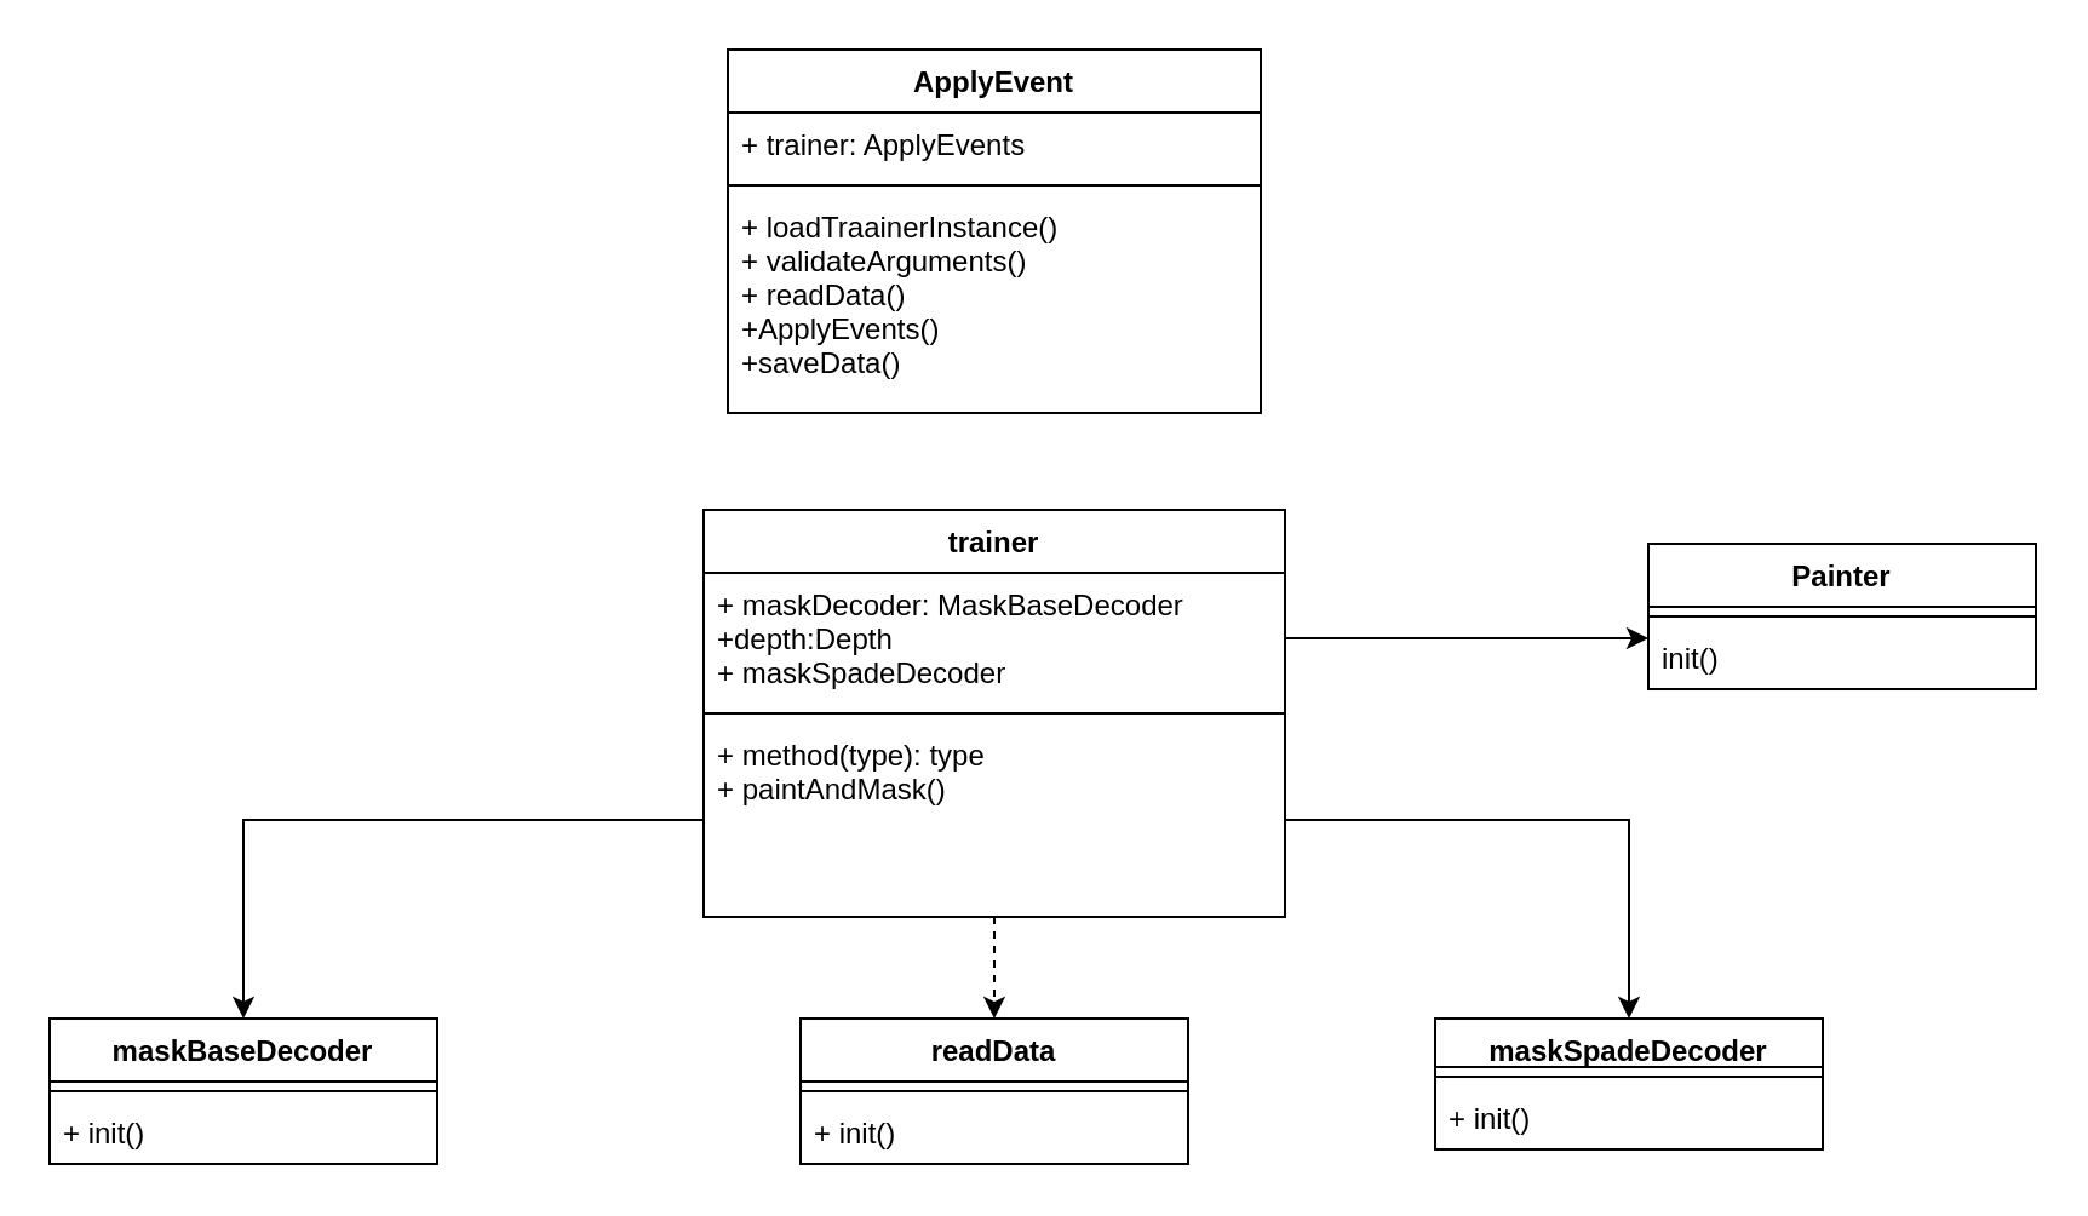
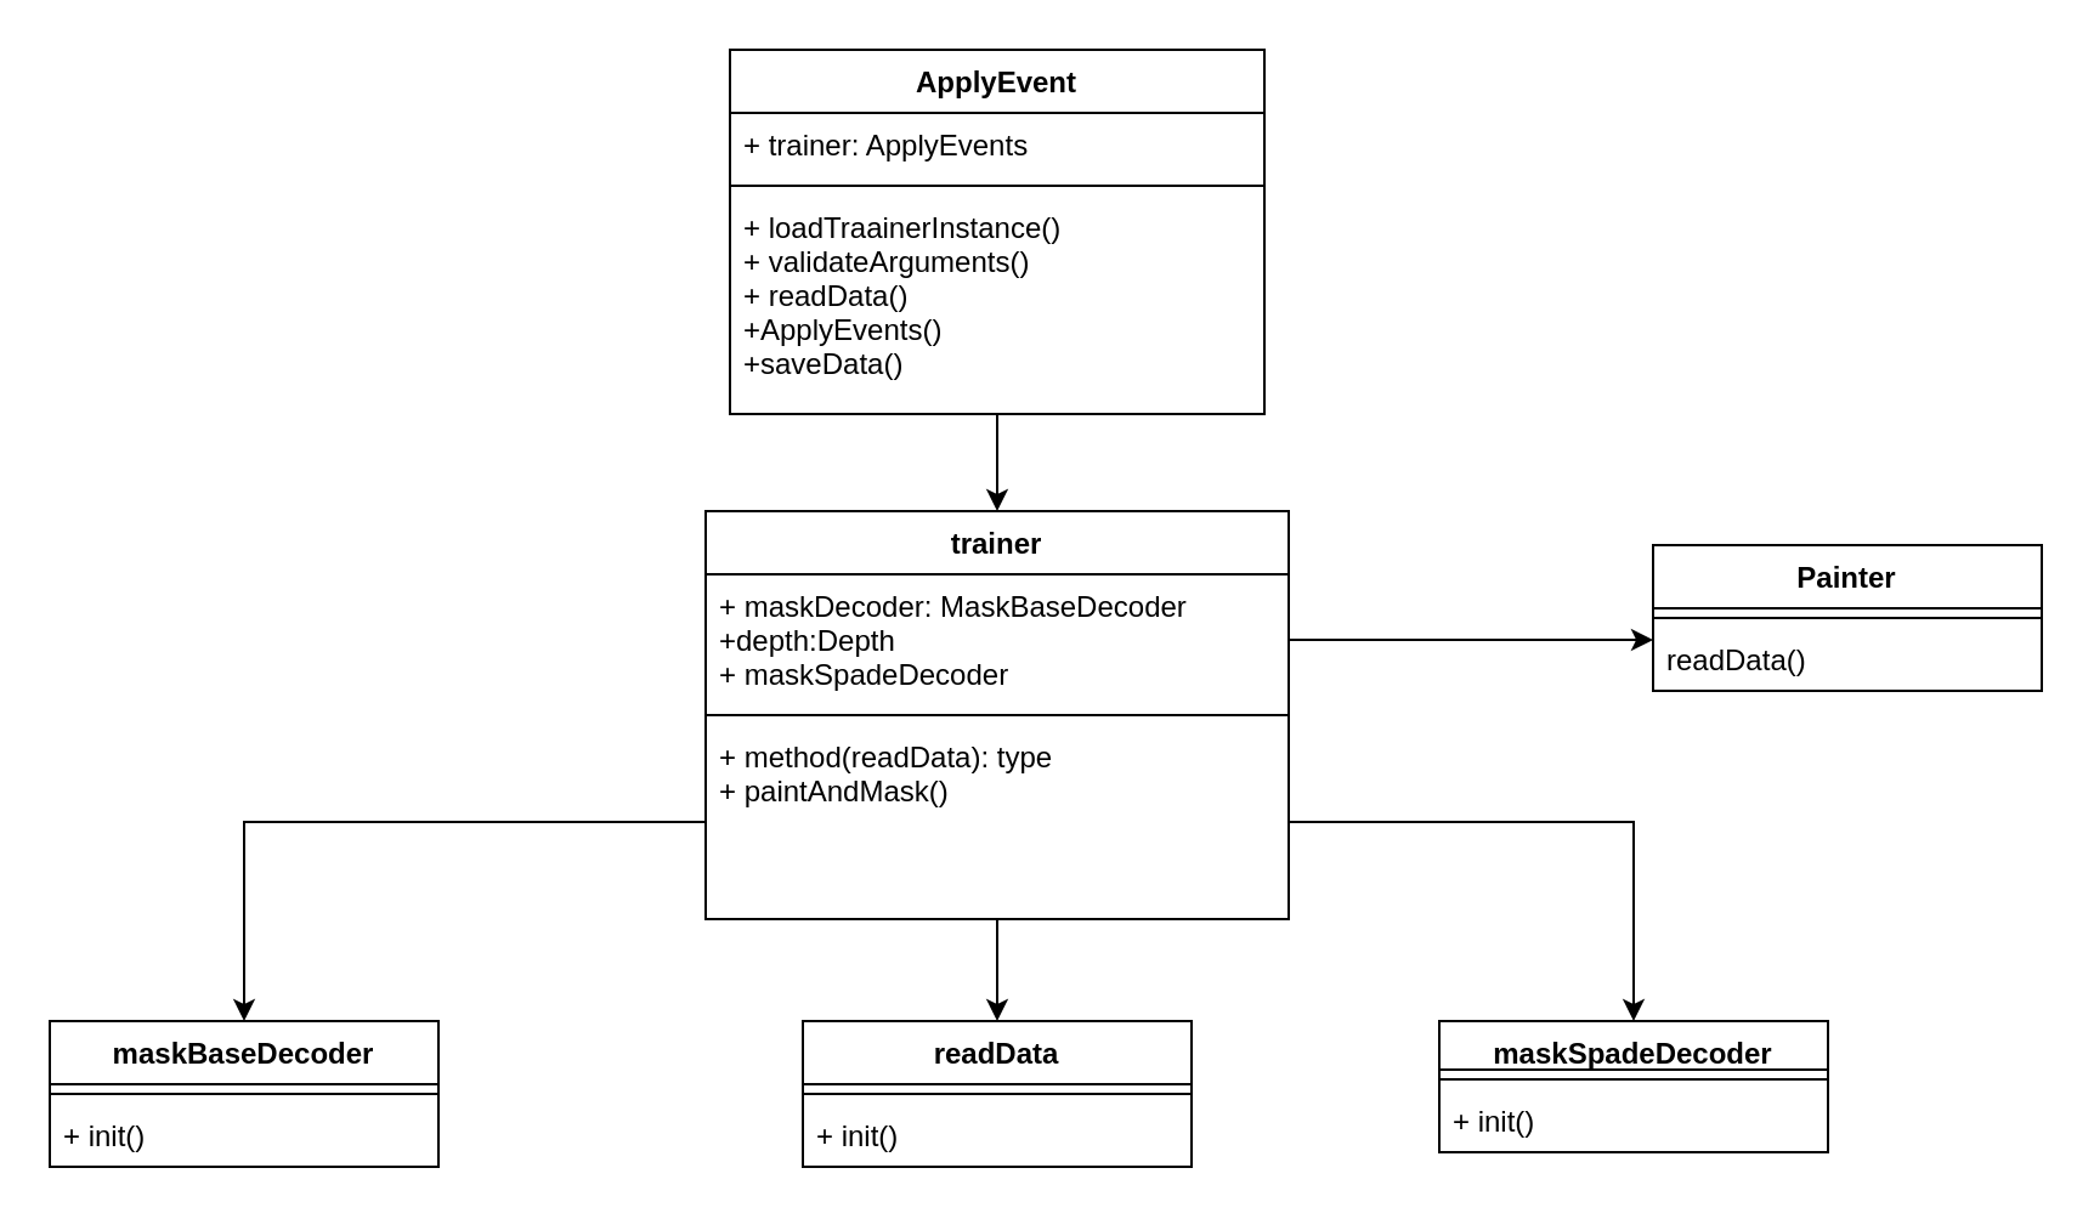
  <mxCell id="0" />
  <mxCell id="1" parent="0" />
  <mxCell id="2" style="edgeStyle=orthogonalEdgeStyle;rounded=0;orthogonalLoop=1;jettySize=auto;html=1;entryX=0.5;entryY=0;entryDx=0;entryDy=0;exitX=0;exitY=0.5;exitDx=0;exitDy=0;" edge="1" parent="1" source="7" target="19"><mxGeometry relative="1" as="geometry" /></mxCell>
- <mxCell id="3" style="edgeStyle=orthogonalEdgeStyle;rounded=0;orthogonalLoop=1;jettySize=auto;html=1;entryX=0.5;entryY=0;entryDx=0;entryDy=0;dashed=1;" edge="1" parent="1" source="4" target="22"><mxGeometry relative="1" as="geometry" /></mxCell>
+ <mxCell id="3" style="edgeStyle=orthogonalEdgeStyle;rounded=0;orthogonalLoop=1;jettySize=auto;html=1;entryX=0.5;entryY=0;entryDx=0;entryDy=0;" edge="1" parent="1" source="4" target="22"><mxGeometry relative="1" as="geometry" /></mxCell>
  <mxCell id="4" value="trainer" style="swimlane;fontStyle=1;align=center;verticalAlign=top;childLayout=stackLayout;horizontal=1;startSize=26;horizontalStack=0;resizeParent=1;resizeParentMax=0;resizeLast=0;collapsible=1;marginBottom=0;" vertex="1" parent="1"><mxGeometry x="290" y="210" width="240" height="168" as="geometry" /></mxCell>
  <mxCell id="5" value="+ maskDecoder: MaskBaseDecoder&#10;+depth:Depth&#10;+ maskSpadeDecoder" style="text;strokeColor=none;fillColor=none;align=left;verticalAlign=top;spacingLeft=4;spacingRight=4;overflow=hidden;rotatable=0;points=[[0,0.5],[1,0.5]];portConstraint=eastwest;" vertex="1" parent="4"><mxGeometry y="26" width="240" height="54" as="geometry" /></mxCell>
  <mxCell id="6" value="" style="line;strokeWidth=1;fillColor=none;align=left;verticalAlign=middle;spacingTop=-1;spacingLeft=3;spacingRight=3;rotatable=0;labelPosition=right;points=[];portConstraint=eastwest;strokeColor=inherit;" vertex="1" parent="4"><mxGeometry y="80" width="240" height="8" as="geometry" /></mxCell>
- <mxCell id="7" value="+ method(type): type&#10;+ paintAndMask()" style="text;strokeColor=none;fillColor=none;align=left;verticalAlign=top;spacingLeft=4;spacingRight=4;overflow=hidden;rotatable=0;points=[[0,0.5],[1,0.5]];portConstraint=eastwest;" vertex="1" parent="4"><mxGeometry y="88" width="240" height="80" as="geometry" /></mxCell>
+ <mxCell id="7" value="+ method(readData): type&#10;+ paintAndMask()" style="text;strokeColor=none;fillColor=none;align=left;verticalAlign=top;spacingLeft=4;spacingRight=4;overflow=hidden;rotatable=0;points=[[0,0.5],[1,0.5]];portConstraint=eastwest;" vertex="1" parent="4"><mxGeometry y="88" width="240" height="80" as="geometry" /></mxCell>
  <mxCell id="8" value="Painter" style="swimlane;fontStyle=1;align=center;verticalAlign=top;childLayout=stackLayout;horizontal=1;startSize=26;horizontalStack=0;resizeParent=1;resizeParentMax=0;resizeLast=0;collapsible=1;marginBottom=0;" vertex="1" parent="1"><mxGeometry x="680" y="224" width="160" height="60" as="geometry" /></mxCell>
  <mxCell id="9" value="" style="line;strokeWidth=1;fillColor=none;align=left;verticalAlign=middle;spacingTop=-1;spacingLeft=3;spacingRight=3;rotatable=0;labelPosition=right;points=[];portConstraint=eastwest;strokeColor=inherit;" vertex="1" parent="8"><mxGeometry y="26" width="160" height="8" as="geometry" /></mxCell>
- <mxCell id="10" value="init()" style="text;strokeColor=none;fillColor=none;align=left;verticalAlign=top;spacingLeft=4;spacingRight=4;overflow=hidden;rotatable=0;points=[[0,0.5],[1,0.5]];portConstraint=eastwest;" vertex="1" parent="8"><mxGeometry y="34" width="160" height="26" as="geometry" /></mxCell>
+ <mxCell id="10" value="readData()" style="text;strokeColor=none;fillColor=none;align=left;verticalAlign=top;spacingLeft=4;spacingRight=4;overflow=hidden;rotatable=0;points=[[0,0.5],[1,0.5]];portConstraint=eastwest;" vertex="1" parent="8"><mxGeometry y="34" width="160" height="26" as="geometry" /></mxCell>
  <mxCell id="11" value="maskSpadeDecoder" style="swimlane;fontStyle=1;align=center;verticalAlign=top;childLayout=stackLayout;horizontal=1;startSize=20;horizontalStack=0;resizeParent=1;resizeParentMax=0;resizeLast=0;collapsible=1;marginBottom=0;" vertex="1" parent="1"><mxGeometry x="592" y="420" width="160" height="54" as="geometry" /></mxCell>
  <mxCell id="12" value="" style="line;strokeWidth=1;fillColor=none;align=left;verticalAlign=middle;spacingTop=-1;spacingLeft=3;spacingRight=3;rotatable=0;labelPosition=right;points=[];portConstraint=eastwest;strokeColor=inherit;" vertex="1" parent="11"><mxGeometry y="20" width="160" height="8" as="geometry" /></mxCell>
  <mxCell id="13" value="+ init()" style="text;strokeColor=none;fillColor=none;align=left;verticalAlign=top;spacingLeft=4;spacingRight=4;overflow=hidden;rotatable=0;points=[[0,0.5],[1,0.5]];portConstraint=eastwest;" vertex="1" parent="11"><mxGeometry y="28" width="160" height="26" as="geometry" /></mxCell>
+ <mxCell id="14" style="edgeStyle=orthogonalEdgeStyle;rounded=0;orthogonalLoop=1;jettySize=auto;html=1;entryX=0.5;entryY=0;entryDx=0;entryDy=0;" edge="1" parent="1" source="15" target="4"><mxGeometry relative="1" as="geometry" /></mxCell>
  <mxCell id="15" value="ApplyEvent" style="swimlane;fontStyle=1;align=center;verticalAlign=top;childLayout=stackLayout;horizontal=1;startSize=26;horizontalStack=0;resizeParent=1;resizeParentMax=0;resizeLast=0;collapsible=1;marginBottom=0;" vertex="1" parent="1"><mxGeometry x="300" y="20" width="220" height="150" as="geometry" /></mxCell>
  <mxCell id="16" value="+ trainer: ApplyEvents" style="text;strokeColor=none;fillColor=none;align=left;verticalAlign=top;spacingLeft=4;spacingRight=4;overflow=hidden;rotatable=0;points=[[0,0.5],[1,0.5]];portConstraint=eastwest;" vertex="1" parent="15"><mxGeometry y="26" width="220" height="26" as="geometry" /></mxCell>
  <mxCell id="17" value="" style="line;strokeWidth=1;fillColor=none;align=left;verticalAlign=middle;spacingTop=-1;spacingLeft=3;spacingRight=3;rotatable=0;labelPosition=right;points=[];portConstraint=eastwest;strokeColor=inherit;" vertex="1" parent="15"><mxGeometry y="52" width="220" height="8" as="geometry" /></mxCell>
  <mxCell id="18" value="+ loadTraainerInstance()&#10;+ validateArguments()&#10;+ readData()&#10;+ApplyEvents()&#10;+saveData()" style="text;strokeColor=none;fillColor=none;align=left;verticalAlign=top;spacingLeft=4;spacingRight=4;overflow=hidden;rotatable=0;points=[[0,0.5],[1,0.5]];portConstraint=eastwest;" vertex="1" parent="15"><mxGeometry y="60" width="220" height="90" as="geometry" /></mxCell>
  <mxCell id="19" value="maskBaseDecoder" style="swimlane;fontStyle=1;align=center;verticalAlign=top;childLayout=stackLayout;horizontal=1;startSize=26;horizontalStack=0;resizeParent=1;resizeParentMax=0;resizeLast=0;collapsible=1;marginBottom=0;" vertex="1" parent="1"><mxGeometry x="20" y="420" width="160" height="60" as="geometry" /></mxCell>
  <mxCell id="20" value="" style="line;strokeWidth=1;fillColor=none;align=left;verticalAlign=middle;spacingTop=-1;spacingLeft=3;spacingRight=3;rotatable=0;labelPosition=right;points=[];portConstraint=eastwest;strokeColor=inherit;" vertex="1" parent="19"><mxGeometry y="26" width="160" height="8" as="geometry" /></mxCell>
  <mxCell id="21" value="+ init()" style="text;strokeColor=none;fillColor=none;align=left;verticalAlign=top;spacingLeft=4;spacingRight=4;overflow=hidden;rotatable=0;points=[[0,0.5],[1,0.5]];portConstraint=eastwest;" vertex="1" parent="19"><mxGeometry y="34" width="160" height="26" as="geometry" /></mxCell>
  <mxCell id="22" value="readData" style="swimlane;fontStyle=1;align=center;verticalAlign=top;childLayout=stackLayout;horizontal=1;startSize=26;horizontalStack=0;resizeParent=1;resizeParentMax=0;resizeLast=0;collapsible=1;marginBottom=0;" vertex="1" parent="1"><mxGeometry x="330" y="420" width="160" height="60" as="geometry" /></mxCell>
  <mxCell id="23" value="" style="line;strokeWidth=1;fillColor=none;align=left;verticalAlign=middle;spacingTop=-1;spacingLeft=3;spacingRight=3;rotatable=0;labelPosition=right;points=[];portConstraint=eastwest;strokeColor=inherit;" vertex="1" parent="22"><mxGeometry y="26" width="160" height="8" as="geometry" /></mxCell>
  <mxCell id="24" value="+ init()" style="text;strokeColor=none;fillColor=none;align=left;verticalAlign=top;spacingLeft=4;spacingRight=4;overflow=hidden;rotatable=0;points=[[0,0.5],[1,0.5]];portConstraint=eastwest;" vertex="1" parent="22"><mxGeometry y="34" width="160" height="26" as="geometry" /></mxCell>
  <mxCell id="25" style="edgeStyle=orthogonalEdgeStyle;rounded=0;orthogonalLoop=1;jettySize=auto;html=1;" edge="1" parent="1" source="7" target="11"><mxGeometry relative="1" as="geometry" /></mxCell>
  <mxCell id="26" style="edgeStyle=orthogonalEdgeStyle;rounded=0;orthogonalLoop=1;jettySize=auto;html=1;entryX=0;entryY=0.5;entryDx=0;entryDy=0;" edge="1" parent="1" source="5"><mxGeometry relative="1" as="geometry"><mxPoint x="680" y="263" as="targetPoint" /></mxGeometry></mxCell>
